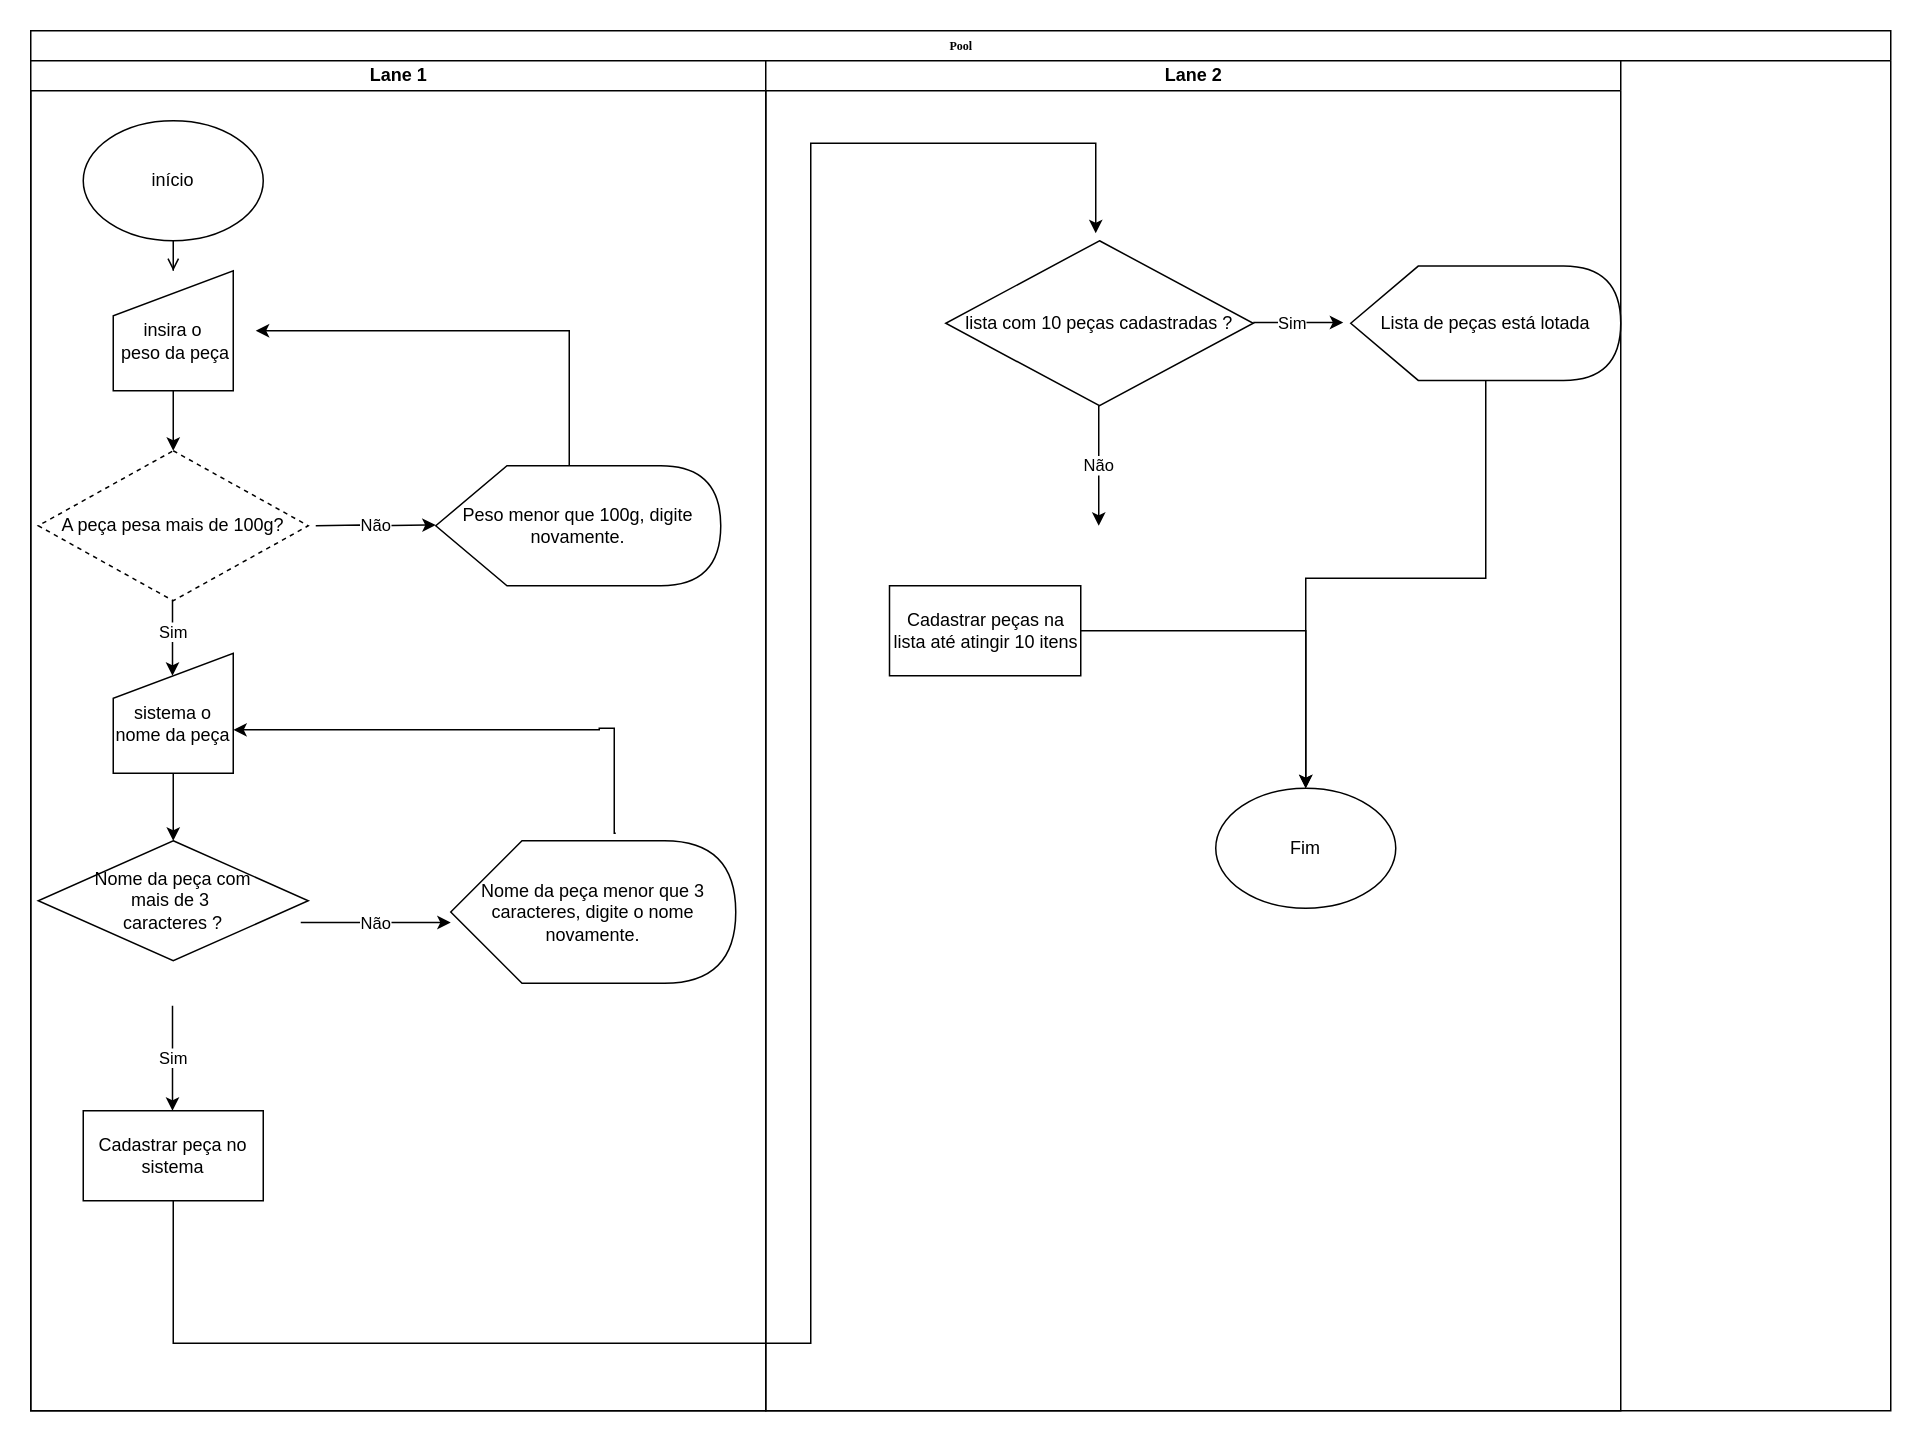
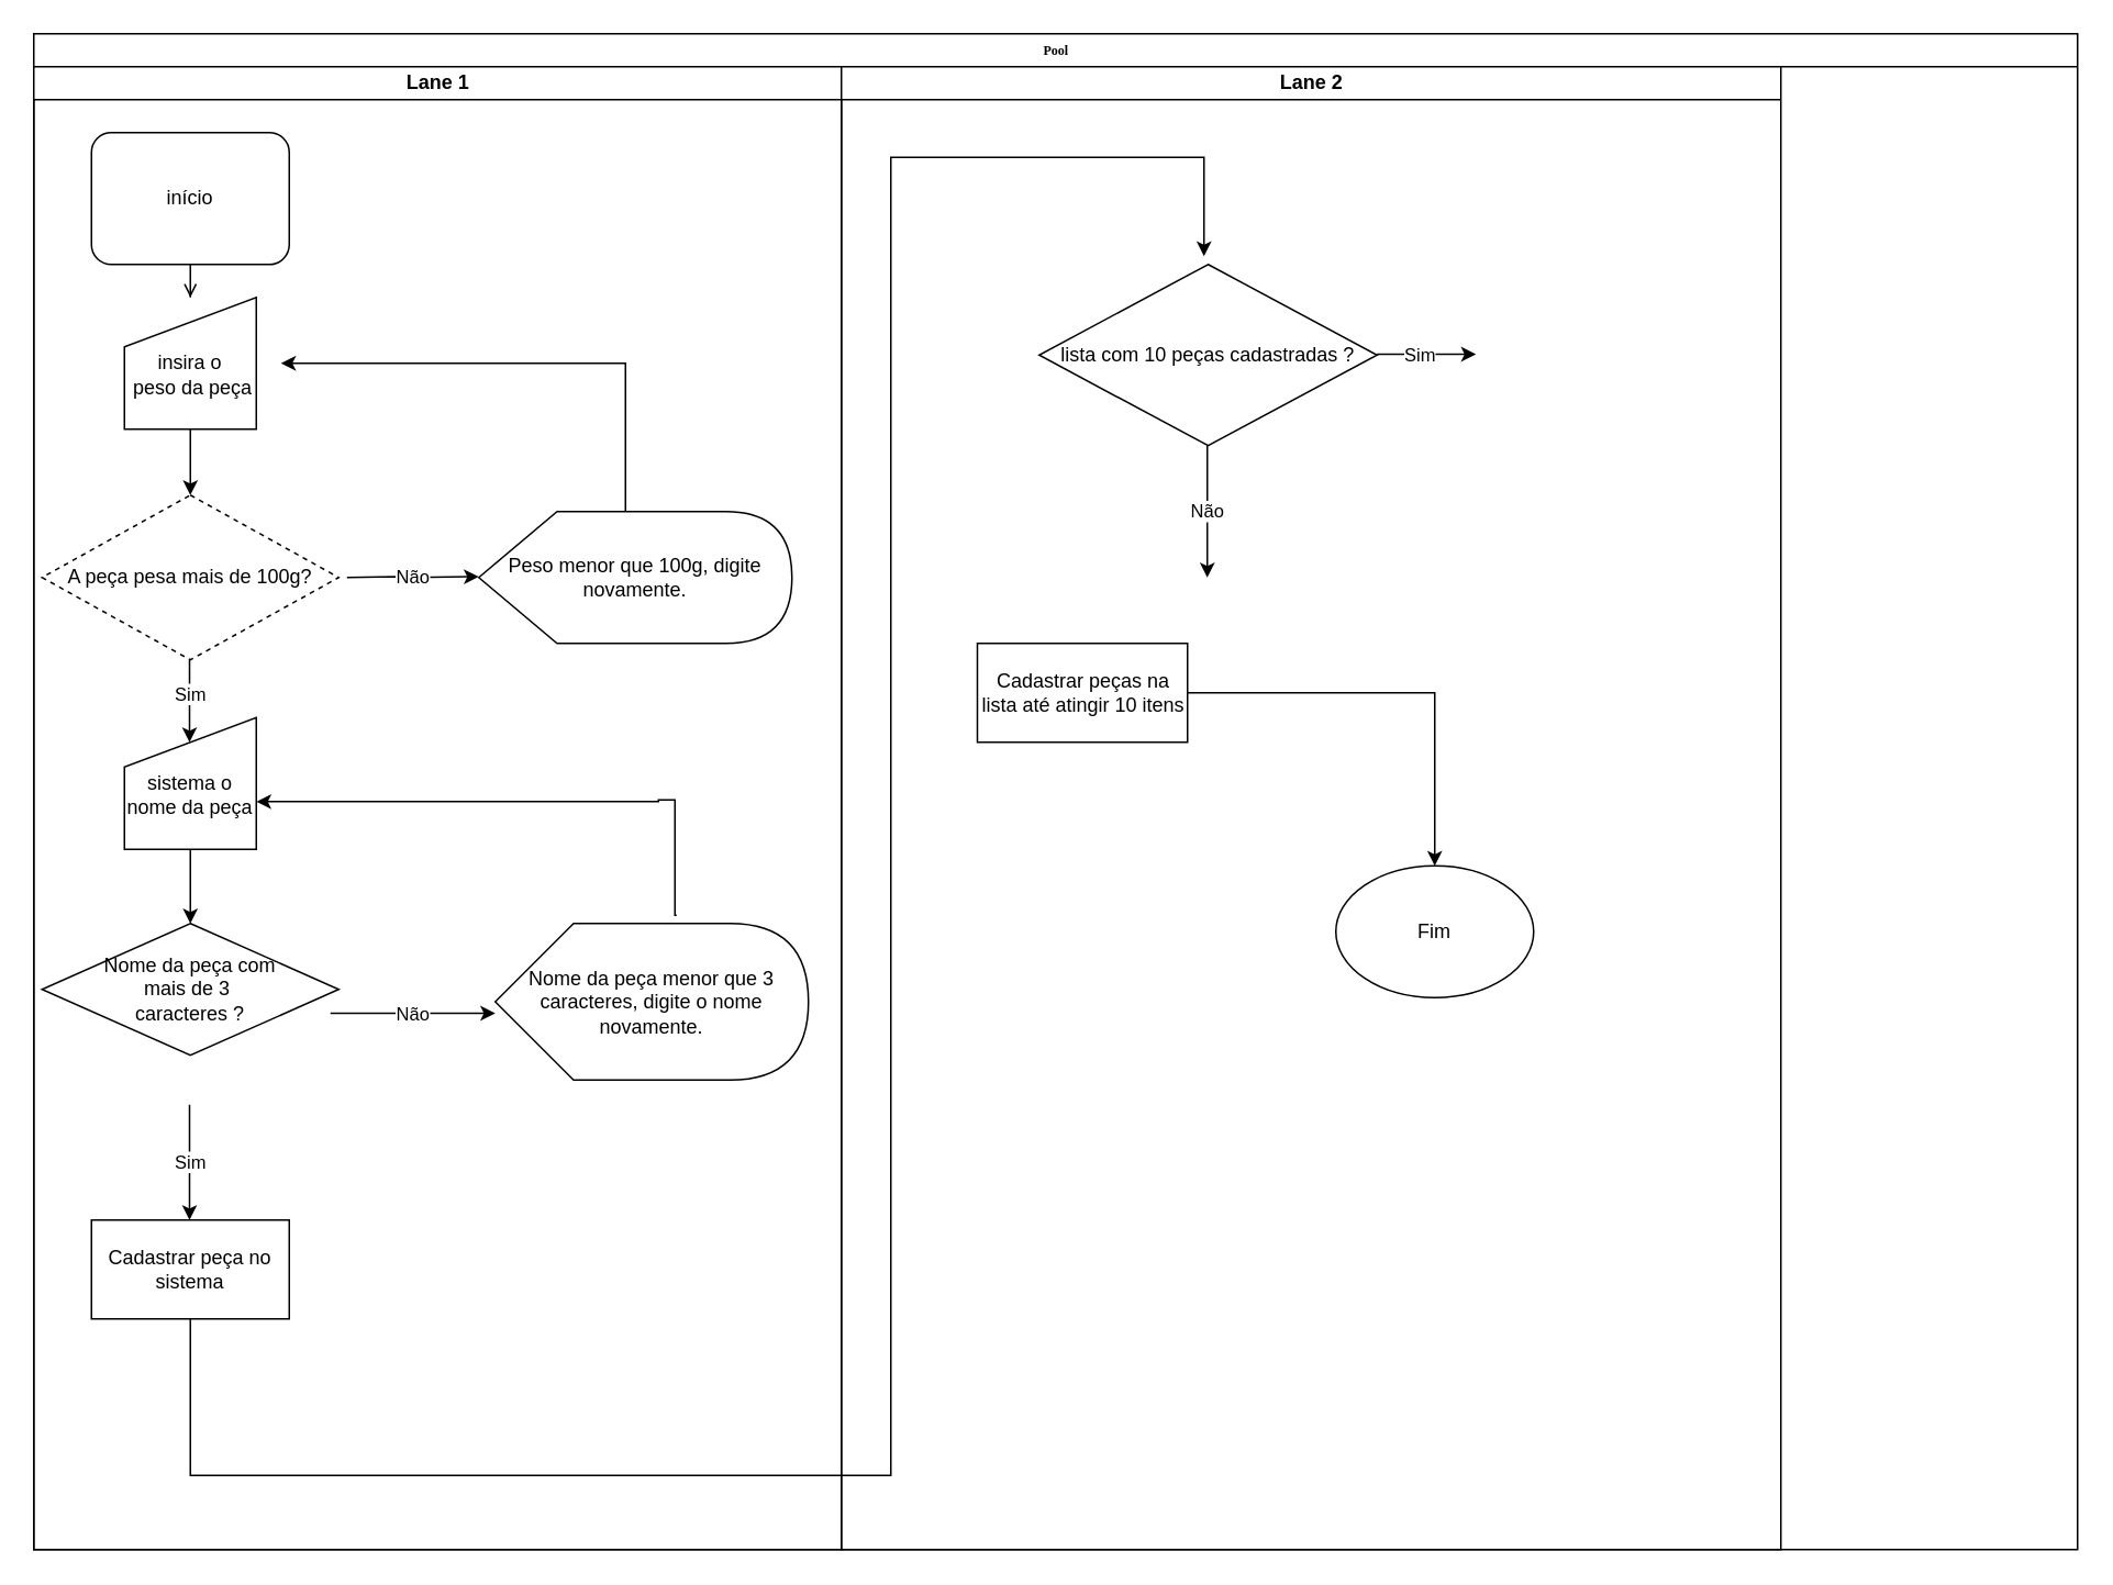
  <mxCell id="0" />
  <mxCell id="1" parent="0" />
  <mxCell id="2" value="Pool" style="swimlane;html=1;childLayout=stackLayout;startSize=20;rounded=0;shadow=0;labelBackgroundColor=none;strokeWidth=1;fontFamily=Verdana;fontSize=8;align=center;" parent="1" vertex="1"><mxGeometry x="20" y="20" width="1240" height="920" as="geometry" /></mxCell>
  <mxCell id="3" value="Lane 1" style="swimlane;html=1;startSize=20;" parent="2" vertex="1"><mxGeometry y="20" width="490" height="900" as="geometry" /></mxCell>
  <mxCell id="4" value="" style="edgeStyle=orthogonalEdgeStyle;rounded=0;orthogonalLoop=1;jettySize=auto;html=1;endArrow=open;" edge="1" parent="3" source="5" target="7"><mxGeometry relative="1" as="geometry" /></mxCell>
- <mxCell id="5" value="início" style="ellipse;whiteSpace=wrap;html=1;" vertex="1" parent="3"><mxGeometry x="35" y="40" width="120" height="80" as="geometry" /></mxCell>
+ <mxCell id="5" value="início" style="whiteSpace=wrap;html=1;rounded=1;" vertex="1" parent="3"><mxGeometry x="35" y="40" width="120" height="80" as="geometry" /></mxCell>
  <mxCell id="6" value="" style="edgeStyle=orthogonalEdgeStyle;rounded=0;orthogonalLoop=1;jettySize=auto;html=1;" edge="1" parent="3" source="7" target="8"><mxGeometry relative="1" as="geometry" /></mxCell>
  <mxCell id="7" value="&lt;br&gt;insira o&lt;br&gt;&amp;nbsp;peso da peça" style="shape=manualInput;whiteSpace=wrap;html=1;" vertex="1" parent="3"><mxGeometry x="55" y="140" width="80" height="80" as="geometry" /></mxCell>
  <mxCell id="8" value="A peça pesa mais de 100g?" style="rhombus;whiteSpace=wrap;html=1;dashed=1;" vertex="1" parent="3"><mxGeometry x="5" y="260" width="180" height="100" as="geometry" /></mxCell>
  <mxCell id="9" style="edgeStyle=orthogonalEdgeStyle;rounded=0;orthogonalLoop=1;jettySize=auto;html=1;exitX=0;exitY=0;exitDx=98.75;exitDy=0;exitPerimeter=0;" edge="1" parent="3" source="10"><mxGeometry relative="1" as="geometry"><mxPoint x="150" y="180" as="targetPoint" /><Array as="points"><mxPoint x="359" y="180" /></Array></mxGeometry></mxCell>
  <mxCell id="10" value="Peso menor que 100g, digite novamente." style="shape=display;whiteSpace=wrap;html=1;" vertex="1" parent="3"><mxGeometry x="270" y="270" width="190" height="80" as="geometry" /></mxCell>
  <mxCell id="11" value="" style="edgeStyle=orthogonalEdgeStyle;rounded=0;orthogonalLoop=1;jettySize=auto;html=1;" edge="1" parent="3" source="12" target="13"><mxGeometry relative="1" as="geometry" /></mxCell>
  <mxCell id="12" value="&lt;br&gt;sistema o nome da peça" style="shape=manualInput;whiteSpace=wrap;html=1;" vertex="1" parent="3"><mxGeometry x="55" y="395" width="80" height="80" as="geometry" /></mxCell>
  <mxCell id="13" value="Nome da peça com &lt;br&gt;mais de 3&amp;nbsp;&lt;br&gt;caracteres ?" style="rhombus;whiteSpace=wrap;html=1;" vertex="1" parent="3"><mxGeometry x="5" y="520" width="180" height="80" as="geometry" /></mxCell>
  <mxCell id="14" value="" style="edgeStyle=orthogonalEdgeStyle;rounded=0;orthogonalLoop=1;jettySize=auto;html=1;" edge="1" parent="3" source="15"><mxGeometry relative="1" as="geometry"><mxPoint x="710" y="115" as="targetPoint" /><Array as="points"><mxPoint x="95" y="855" /><mxPoint x="520" y="855" /><mxPoint x="520" y="55" /></Array></mxGeometry></mxCell>
  <mxCell id="15" value="Cadastrar peça no sistema" style="rounded=0;whiteSpace=wrap;html=1;" vertex="1" parent="3"><mxGeometry x="35" y="700" width="120" height="60" as="geometry" /></mxCell>
  <mxCell id="16" value="Nome da peça menor que 3 caracteres, digite o nome novamente." style="shape=display;whiteSpace=wrap;html=1;" vertex="1" parent="3"><mxGeometry x="280" y="520" width="190" height="95" as="geometry" /></mxCell>
  <mxCell id="17" value="Não" style="endArrow=classic;html=1;rounded=0;" edge="1" parent="3"><mxGeometry relative="1" as="geometry"><mxPoint x="180" y="574.5" as="sourcePoint" /><mxPoint x="280" y="574.5" as="targetPoint" /><Array as="points"><mxPoint x="230" y="574.5" /></Array></mxGeometry></mxCell>
  <mxCell id="18" value="Não" style="endArrow=classic;html=1;rounded=0;" edge="1" parent="3"><mxGeometry x="0.0" relative="1" as="geometry"><mxPoint x="190" y="310" as="sourcePoint" /><mxPoint x="270" y="309.5" as="targetPoint" /><Array as="points"><mxPoint x="220" y="309.5" /><mxPoint x="230" y="310" /></Array><mxPoint as="offset" /></mxGeometry></mxCell>
  <mxCell id="19" value="Sim" style="endArrow=classic;html=1;rounded=0;" edge="1" parent="3"><mxGeometry x="-0.143" relative="1" as="geometry"><mxPoint x="94.5" y="360" as="sourcePoint" /><mxPoint x="94.5" y="410" as="targetPoint" /><Array as="points"><mxPoint x="94.5" y="410" /></Array><mxPoint as="offset" /></mxGeometry></mxCell>
  <mxCell id="20" style="edgeStyle=orthogonalEdgeStyle;rounded=0;orthogonalLoop=1;jettySize=auto;html=1;entryX=1;entryY=0.638;entryDx=0;entryDy=0;entryPerimeter=0;" edge="1" parent="3" target="12"><mxGeometry relative="1" as="geometry"><mxPoint x="390" y="515" as="sourcePoint" /><mxPoint x="170" y="445" as="targetPoint" /><Array as="points"><mxPoint x="389" y="445" /><mxPoint x="379" y="445" /><mxPoint x="379" y="446" /></Array></mxGeometry></mxCell>
  <mxCell id="21" value="Sim" style="endArrow=classic;html=1;rounded=0;" edge="1" parent="3"><mxGeometry relative="1" as="geometry"><mxPoint x="94.5" y="630" as="sourcePoint" /><mxPoint x="94.5" y="700" as="targetPoint" /><Array as="points"><mxPoint x="94.5" y="660" /></Array></mxGeometry></mxCell>
  <mxCell id="22" value="Lane 2" style="swimlane;html=1;startSize=20;" parent="2" vertex="1"><mxGeometry x="490" y="20" width="570" height="900" as="geometry" /></mxCell>
  <mxCell id="23" style="edgeStyle=orthogonalEdgeStyle;rounded=0;orthogonalLoop=1;jettySize=auto;html=1;entryX=0.5;entryY=0;entryDx=0;entryDy=0;" edge="1" parent="22" source="24" target="28"><mxGeometry relative="1" as="geometry" /></mxCell>
  <mxCell id="24" value="Cadastrar peças na lista até atingir 10 itens" style="rounded=0;whiteSpace=wrap;html=1;" vertex="1" parent="22"><mxGeometry x="82.5" y="350" width="127.5" height="60" as="geometry" /></mxCell>
  <mxCell id="25" value="lista com 10 peças cadastradas ?" style="rhombus;whiteSpace=wrap;html=1;" vertex="1" parent="22"><mxGeometry x="120" y="120.01" width="205" height="110" as="geometry" /></mxCell>
- <mxCell id="26" style="edgeStyle=orthogonalEdgeStyle;rounded=0;orthogonalLoop=1;jettySize=auto;html=1;" edge="1" parent="22" source="27" target="28"><mxGeometry relative="1" as="geometry"><Array as="points"><mxPoint x="480" y="345" /><mxPoint x="360" y="345" /></Array></mxGeometry></mxCell>
- <mxCell id="27" value="Lista de peças está lotada" style="shape=display;whiteSpace=wrap;html=1;" vertex="1" parent="22"><mxGeometry x="390" y="136.88" width="180" height="76.25" as="geometry" /></mxCell>
  <mxCell id="28" value="Fim" style="ellipse;whiteSpace=wrap;html=1;" vertex="1" parent="22"><mxGeometry x="300" y="485" width="120" height="80" as="geometry" /></mxCell>
  <mxCell id="29" value="Não" style="endArrow=classic;html=1;rounded=0;" edge="1" parent="22"><mxGeometry relative="1" as="geometry"><mxPoint x="222" y="230.01" as="sourcePoint" /><mxPoint x="222" y="310.01" as="targetPoint" /><Array as="points"><mxPoint x="222" y="265.01" /></Array></mxGeometry></mxCell>
  <mxCell id="30" value="Sim" style="endArrow=classic;html=1;rounded=0;" edge="1" parent="22"><mxGeometry x="-0.143" relative="1" as="geometry"><mxPoint x="325" y="174.51" as="sourcePoint" /><mxPoint x="385" y="174.51" as="targetPoint" /><Array as="points"><mxPoint x="385" y="174.51" /></Array><mxPoint as="offset" /></mxGeometry></mxCell>
